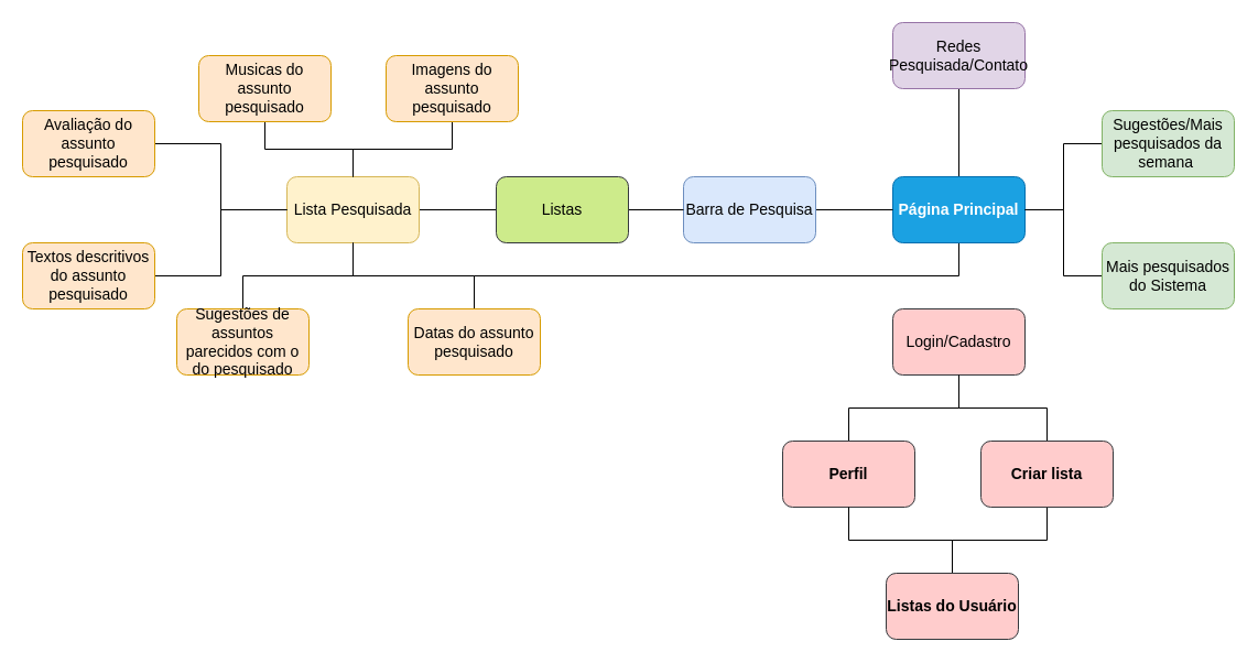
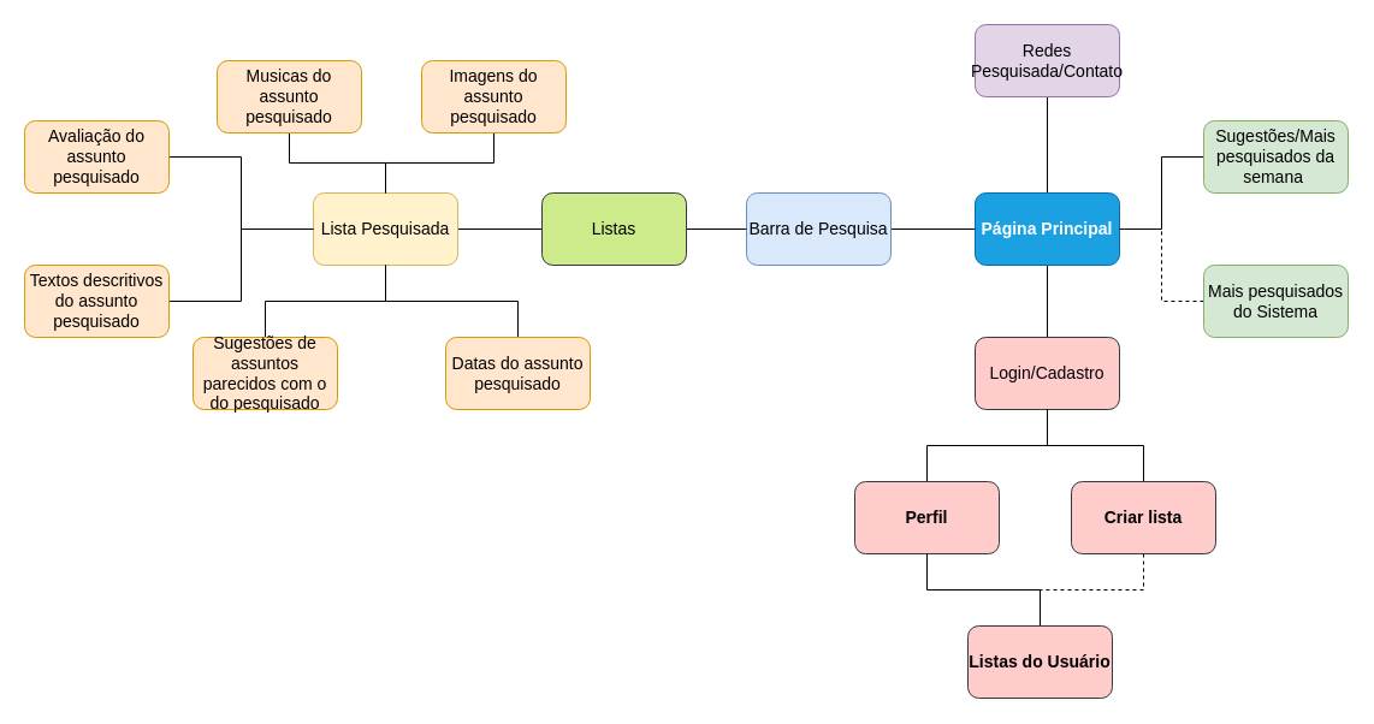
  <mxCell id="0" />
  <mxCell id="1" parent="0" />
  <mxCell id="2" style="edgeStyle=orthogonalEdgeStyle;rounded=0;orthogonalLoop=1;jettySize=auto;html=1;exitX=0.5;exitY=0;exitDx=0;exitDy=0;entryX=0.5;entryY=1;entryDx=0;entryDy=0;fontSize=14;endArrow=none;endFill=0;" parent="1" source="4" target="15" edge="1"><mxGeometry relative="1" as="geometry" /></mxCell>
- <mxCell id="3" style="edgeStyle=orthogonalEdgeStyle;rounded=0;orthogonalLoop=1;jettySize=auto;html=1;exitX=0.5;exitY=1;exitDx=0;exitDy=0;endArrow=none;endFill=0;" edge="1" parent="1" source="4" target="14"><mxGeometry relative="1" as="geometry" /></mxCell>
+ <mxCell id="3" style="edgeStyle=orthogonalEdgeStyle;rounded=0;orthogonalLoop=1;jettySize=auto;html=1;exitX=0.5;exitY=1;exitDx=0;exitDy=0;entryX=0.5;entryY=0;entryDx=0;entryDy=0;endArrow=none;endFill=0;" edge="1" parent="1" source="4" target="27"><mxGeometry relative="1" as="geometry" /></mxCell>
  <mxCell id="4" value="&lt;p style=&quot;line-height: 1.3&quot;&gt;&lt;font style=&quot;font-size: 14px&quot;&gt;&lt;b&gt;Página Principal&lt;/b&gt;&lt;/font&gt;&lt;/p&gt;" style="rounded=1;whiteSpace=wrap;html=1;fillColor=#1ba1e2;strokeColor=#006EAF;fontColor=#ffffff;" parent="1" vertex="1"><mxGeometry x="810" y="160" width="120" height="60" as="geometry" /></mxCell>
  <mxCell id="5" style="edgeStyle=orthogonalEdgeStyle;rounded=0;orthogonalLoop=1;jettySize=auto;html=1;exitX=1;exitY=0.5;exitDx=0;exitDy=0;entryX=0;entryY=0.5;entryDx=0;entryDy=0;fontSize=14;endArrow=none;endFill=0;" parent="1" source="6" target="4" edge="1"><mxGeometry relative="1" as="geometry" /></mxCell>
  <mxCell id="6" value="Barra de Pesquisa" style="rounded=1;whiteSpace=wrap;html=1;fontSize=14;fillColor=#dae8fc;strokeColor=#6c8ebf;" parent="1" vertex="1"><mxGeometry x="620" y="160" width="120" height="60" as="geometry" /></mxCell>
  <mxCell id="7" style="edgeStyle=orthogonalEdgeStyle;rounded=0;orthogonalLoop=1;jettySize=auto;html=1;exitX=0;exitY=0.5;exitDx=0;exitDy=0;entryX=1;entryY=0.5;entryDx=0;entryDy=0;fontSize=14;endArrow=none;endFill=0;" parent="1" source="8" target="4" edge="1"><mxGeometry relative="1" as="geometry" /></mxCell>
  <mxCell id="8" value="Sugestões/Mais pesquisados da semana&amp;nbsp;" style="rounded=1;whiteSpace=wrap;html=1;fontSize=14;fillColor=#d5e8d4;strokeColor=#82b366;" parent="1" vertex="1"><mxGeometry x="1000" y="100" width="120" height="60" as="geometry" /></mxCell>
- <mxCell id="9" style="edgeStyle=orthogonalEdgeStyle;rounded=0;orthogonalLoop=1;jettySize=auto;html=1;exitX=0;exitY=0.5;exitDx=0;exitDy=0;entryX=1;entryY=0.5;entryDx=0;entryDy=0;fontSize=14;endArrow=none;endFill=0;" parent="1" source="10" target="4" edge="1"><mxGeometry relative="1" as="geometry" /></mxCell>
+ <mxCell id="9" style="edgeStyle=orthogonalEdgeStyle;rounded=0;orthogonalLoop=1;jettySize=auto;html=1;exitX=0;exitY=0.5;exitDx=0;exitDy=0;entryX=1;entryY=0.5;entryDx=0;entryDy=0;fontSize=14;endArrow=none;endFill=0;dashed=1;" parent="1" source="10" target="4" edge="1"><mxGeometry relative="1" as="geometry" /></mxCell>
  <mxCell id="10" value="Mais pesquisados do Sistema" style="rounded=1;whiteSpace=wrap;html=1;fontSize=14;fillColor=#d5e8d4;strokeColor=#82b366;" parent="1" vertex="1"><mxGeometry x="1000" y="220" width="120" height="60" as="geometry" /></mxCell>
  <mxCell id="11" style="edgeStyle=orthogonalEdgeStyle;rounded=0;orthogonalLoop=1;jettySize=auto;html=1;exitX=1;exitY=0.5;exitDx=0;exitDy=0;entryX=0;entryY=0.5;entryDx=0;entryDy=0;endArrow=none;endFill=0;" edge="1" parent="1" source="12" target="35"><mxGeometry relative="1" as="geometry" /></mxCell>
  <mxCell id="12" value="Lista Pesquisada" style="rounded=1;whiteSpace=wrap;html=1;fontSize=14;fillColor=#fff2cc;strokeColor=#d6b656;" parent="1" vertex="1"><mxGeometry x="260" y="160" width="120" height="60" as="geometry" /></mxCell>
  <mxCell id="13" style="edgeStyle=orthogonalEdgeStyle;rounded=0;orthogonalLoop=1;jettySize=auto;html=1;exitX=0.5;exitY=0;exitDx=0;exitDy=0;entryX=0.5;entryY=1;entryDx=0;entryDy=0;fontSize=14;endArrow=none;endFill=0;" parent="1" source="14" target="12" edge="1"><mxGeometry relative="1" as="geometry" /></mxCell>
  <mxCell id="14" value="Datas do assunto pesquisado" style="rounded=1;whiteSpace=wrap;html=1;fontSize=14;fillColor=#ffe6cc;strokeColor=#d79b00;" parent="1" vertex="1"><mxGeometry x="370" y="280" width="120" height="60" as="geometry" /></mxCell>
  <mxCell id="15" value="Redes Pesquisada/Contato" style="rounded=1;whiteSpace=wrap;html=1;fontSize=14;fillColor=#e1d5e7;strokeColor=#9673a6;" parent="1" vertex="1"><mxGeometry x="810" y="20" width="120" height="60" as="geometry" /></mxCell>
  <mxCell id="16" style="edgeStyle=orthogonalEdgeStyle;rounded=0;orthogonalLoop=1;jettySize=auto;html=1;exitX=1;exitY=0.5;exitDx=0;exitDy=0;entryX=0;entryY=0.5;entryDx=0;entryDy=0;fontSize=14;endArrow=none;endFill=0;" parent="1" source="17" target="12" edge="1"><mxGeometry relative="1" as="geometry" /></mxCell>
  <mxCell id="17" value="Avaliação do assunto pesquisado" style="rounded=1;whiteSpace=wrap;html=1;fontSize=14;fillColor=#ffe6cc;strokeColor=#d79b00;" parent="1" vertex="1"><mxGeometry x="20" y="100" width="120" height="60" as="geometry" /></mxCell>
  <mxCell id="18" style="edgeStyle=orthogonalEdgeStyle;rounded=0;orthogonalLoop=1;jettySize=auto;html=1;exitX=1;exitY=0.5;exitDx=0;exitDy=0;entryX=0;entryY=0.5;entryDx=0;entryDy=0;fontSize=14;endArrow=none;endFill=0;" parent="1" source="19" target="12" edge="1"><mxGeometry relative="1" as="geometry" /></mxCell>
  <mxCell id="19" value="Textos descritivos do assunto pesquisado" style="rounded=1;whiteSpace=wrap;html=1;fontSize=14;fillColor=#ffe6cc;strokeColor=#d79b00;" parent="1" vertex="1"><mxGeometry x="20" y="220" width="120" height="60" as="geometry" /></mxCell>
  <mxCell id="20" style="edgeStyle=orthogonalEdgeStyle;rounded=0;orthogonalLoop=1;jettySize=auto;html=1;exitX=0.5;exitY=1;exitDx=0;exitDy=0;entryX=0.5;entryY=0;entryDx=0;entryDy=0;fontSize=14;endArrow=none;endFill=0;" parent="1" source="21" target="12" edge="1"><mxGeometry relative="1" as="geometry" /></mxCell>
  <mxCell id="21" value="Imagens do assunto pesquisado" style="rounded=1;whiteSpace=wrap;html=1;fontSize=14;fillColor=#ffe6cc;strokeColor=#d79b00;" parent="1" vertex="1"><mxGeometry x="350" y="50" width="120" height="60" as="geometry" /></mxCell>
  <mxCell id="22" style="edgeStyle=orthogonalEdgeStyle;rounded=0;orthogonalLoop=1;jettySize=auto;html=1;exitX=0.5;exitY=0;exitDx=0;exitDy=0;entryX=0.5;entryY=1;entryDx=0;entryDy=0;fontSize=14;endArrow=none;endFill=0;" parent="1" source="23" target="12" edge="1"><mxGeometry relative="1" as="geometry" /></mxCell>
  <mxCell id="23" value="Sugestões de assuntos parecidos com o do pesquisado" style="rounded=1;whiteSpace=wrap;html=1;fontSize=14;fillColor=#ffe6cc;strokeColor=#d79b00;" parent="1" vertex="1"><mxGeometry x="160" y="280" width="120" height="60" as="geometry" /></mxCell>
  <mxCell id="24" style="edgeStyle=orthogonalEdgeStyle;rounded=0;orthogonalLoop=1;jettySize=auto;html=1;exitX=0.5;exitY=1;exitDx=0;exitDy=0;entryX=0.5;entryY=0;entryDx=0;entryDy=0;endArrow=none;endFill=0;" edge="1" parent="1" source="25" target="12"><mxGeometry relative="1" as="geometry" /></mxCell>
  <mxCell id="25" value="Musicas do assunto pesquisado" style="rounded=1;whiteSpace=wrap;html=1;fontSize=14;fillColor=#ffe6cc;strokeColor=#d79b00;" vertex="1" parent="1"><mxGeometry x="180" y="50" width="120" height="60" as="geometry" /></mxCell>
  <mxCell id="26" style="edgeStyle=orthogonalEdgeStyle;rounded=0;orthogonalLoop=1;jettySize=auto;html=1;exitX=0.5;exitY=1;exitDx=0;exitDy=0;entryX=0.5;entryY=0;entryDx=0;entryDy=0;endArrow=none;endFill=0;" edge="1" parent="1" source="27" target="31"><mxGeometry relative="1" as="geometry" /></mxCell>
  <mxCell id="27" value="Login/Cadastro" style="rounded=1;whiteSpace=wrap;html=1;fontSize=14;fillColor=#ffcccc;strokeColor=#36393d;" vertex="1" parent="1"><mxGeometry x="810" y="280" width="120" height="60" as="geometry" /></mxCell>
  <mxCell id="28" style="edgeStyle=orthogonalEdgeStyle;rounded=0;orthogonalLoop=1;jettySize=auto;html=1;exitX=0.5;exitY=0;exitDx=0;exitDy=0;entryX=0.5;entryY=1;entryDx=0;entryDy=0;endArrow=none;endFill=0;" edge="1" parent="1" source="30" target="27"><mxGeometry relative="1" as="geometry" /></mxCell>
- <mxCell id="29" style="edgeStyle=orthogonalEdgeStyle;rounded=0;orthogonalLoop=1;jettySize=auto;html=1;exitX=0.5;exitY=1;exitDx=0;exitDy=0;entryX=0.5;entryY=0;entryDx=0;entryDy=0;endArrow=none;endFill=0;" edge="1" parent="1" source="30" target="33"><mxGeometry relative="1" as="geometry" /></mxCell>
+ <mxCell id="29" style="edgeStyle=orthogonalEdgeStyle;rounded=0;orthogonalLoop=1;jettySize=auto;html=1;exitX=0.5;exitY=1;exitDx=0;exitDy=0;entryX=0.5;entryY=0;entryDx=0;entryDy=0;endArrow=none;endFill=0;dashed=1;" edge="1" parent="1" source="30" target="33"><mxGeometry relative="1" as="geometry" /></mxCell>
  <mxCell id="30" value="&lt;p style=&quot;line-height: 1.3&quot;&gt;&lt;font style=&quot;font-size: 14px&quot;&gt;&lt;b&gt;Criar lista&lt;/b&gt;&lt;/font&gt;&lt;/p&gt;" style="rounded=1;whiteSpace=wrap;html=1;fillColor=#ffcccc;strokeColor=#36393d;" vertex="1" parent="1"><mxGeometry x="890" y="400" width="120" height="60" as="geometry" /></mxCell>
  <mxCell id="31" value="&lt;p style=&quot;line-height: 1.3&quot;&gt;&lt;font style=&quot;font-size: 14px&quot;&gt;&lt;b&gt;Perfil&lt;/b&gt;&lt;/font&gt;&lt;/p&gt;" style="rounded=1;whiteSpace=wrap;html=1;fillColor=#ffcccc;strokeColor=#36393d;" vertex="1" parent="1"><mxGeometry x="710" y="400" width="120" height="60" as="geometry" /></mxCell>
  <mxCell id="32" style="edgeStyle=orthogonalEdgeStyle;rounded=0;orthogonalLoop=1;jettySize=auto;html=1;exitX=0.5;exitY=0;exitDx=0;exitDy=0;entryX=0.5;entryY=1;entryDx=0;entryDy=0;endArrow=none;endFill=0;" edge="1" parent="1" source="33" target="31"><mxGeometry relative="1" as="geometry" /></mxCell>
  <mxCell id="33" value="&lt;p style=&quot;line-height: 1.3&quot;&gt;&lt;font style=&quot;font-size: 14px&quot;&gt;&lt;b&gt;Listas do Usuário&lt;/b&gt;&lt;/font&gt;&lt;/p&gt;" style="rounded=1;whiteSpace=wrap;html=1;fillColor=#ffcccc;strokeColor=#36393d;" vertex="1" parent="1"><mxGeometry x="804" y="520" width="120" height="60" as="geometry" /></mxCell>
  <mxCell id="34" style="edgeStyle=orthogonalEdgeStyle;rounded=0;orthogonalLoop=1;jettySize=auto;html=1;exitX=1;exitY=0.5;exitDx=0;exitDy=0;entryX=0;entryY=0.5;entryDx=0;entryDy=0;endArrow=none;endFill=0;" edge="1" parent="1" source="35" target="6"><mxGeometry relative="1" as="geometry" /></mxCell>
  <mxCell id="35" value="Listas" style="rounded=1;whiteSpace=wrap;html=1;fontSize=14;fillColor=#cdeb8b;strokeColor=#36393d;" vertex="1" parent="1"><mxGeometry y="160" width="120" height="60" as="geometry" x="450" /></mxCell>
